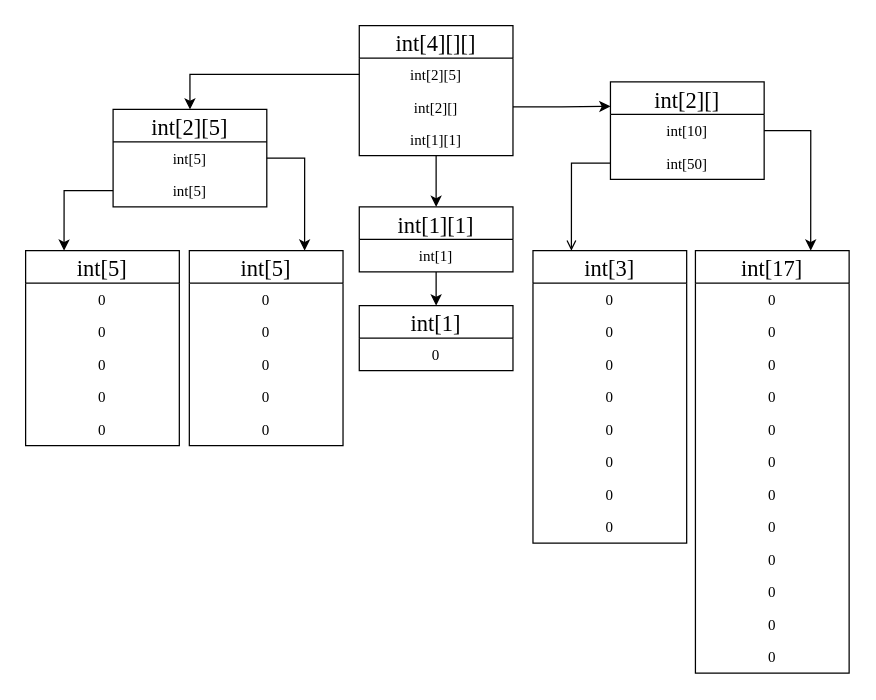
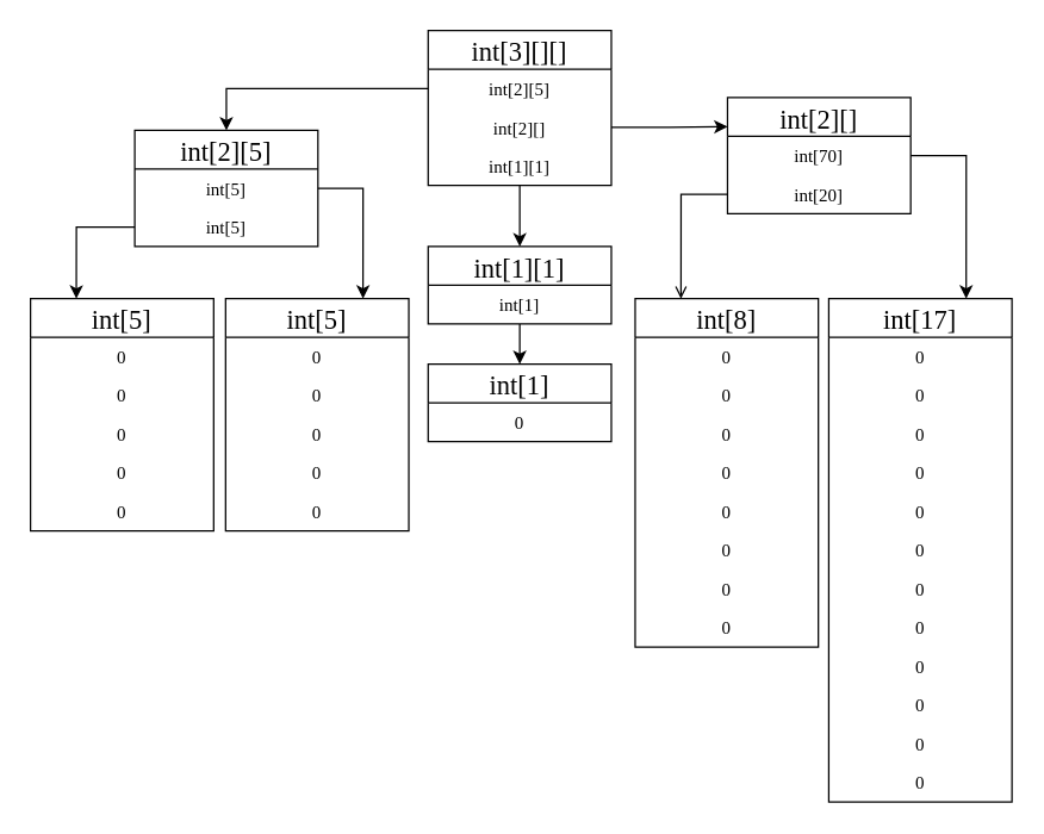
  <mxCell id="0" />
  <mxCell id="1" parent="0" />
  <mxCell id="2" style="edgeStyle=orthogonalEdgeStyle;rounded=0;orthogonalLoop=1;jettySize=auto;html=1;entryX=0.5;entryY=0;entryDx=0;entryDy=0;" edge="1" parent="1" source="3" target="15"><mxGeometry relative="1" as="geometry" /></mxCell>
- <mxCell id="3" value="int[4][][]" style="swimlane;fontStyle=0;childLayout=stackLayout;horizontal=1;startSize=26;fillColor=none;horizontalStack=0;resizeParent=1;resizeParentMax=0;resizeLast=0;collapsible=0;marginBottom=0;fontFamily=JetBrains Mono;fontSize=18;expand=1;" vertex="1" parent="1"><mxGeometry x="287" y="20" width="123" height="104" as="geometry"><mxRectangle x="650" y="388" width="77" height="26" as="alternateBounds" /></mxGeometry></mxCell>
+ <mxCell id="3" value="int[3][][]" style="swimlane;fontStyle=0;childLayout=stackLayout;horizontal=1;startSize=26;fillColor=none;horizontalStack=0;resizeParent=1;resizeParentMax=0;resizeLast=0;collapsible=0;marginBottom=0;fontFamily=JetBrains Mono;fontSize=18;expand=1;" vertex="1" parent="1"><mxGeometry x="287" y="20" width="123" height="104" as="geometry"><mxRectangle x="650" y="388" width="77" height="26" as="alternateBounds" /></mxGeometry></mxCell>
  <mxCell id="4" value="int[2][5]" style="text;strokeColor=none;fillColor=none;align=center;verticalAlign=middle;spacingLeft=4;spacingRight=4;overflow=hidden;rotatable=0;points=[[0,0.5],[1,0.5]];portConstraint=eastwest;fontFamily=JetBrains Mono;" vertex="1" parent="3"><mxGeometry y="26" width="123" height="26" as="geometry" /></mxCell>
  <mxCell id="5" value="int[2][]" style="text;strokeColor=none;fillColor=none;align=center;verticalAlign=middle;spacingLeft=4;spacingRight=4;overflow=hidden;rotatable=0;points=[[0,0.5],[1,0.5]];portConstraint=eastwest;fontFamily=JetBrains Mono;" vertex="1" parent="3"><mxGeometry y="52" width="123" height="26" as="geometry" /></mxCell>
  <mxCell id="6" value="int[1][1]" style="text;strokeColor=none;fillColor=none;align=center;verticalAlign=middle;spacingLeft=4;spacingRight=4;overflow=hidden;rotatable=0;points=[[0,0.5],[1,0.5]];portConstraint=eastwest;fontFamily=JetBrains Mono;" vertex="1" parent="3"><mxGeometry y="78" width="123" height="26" as="geometry" /></mxCell>
  <mxCell id="7" value="int[2][5]" style="swimlane;fontStyle=0;childLayout=stackLayout;horizontal=1;startSize=26;fillColor=none;horizontalStack=0;resizeParent=1;resizeParentMax=0;resizeLast=0;collapsible=0;marginBottom=0;fontFamily=JetBrains Mono;fontSize=18;expand=1;" vertex="1" parent="1"><mxGeometry x="90" y="87" width="123" height="78" as="geometry"><mxRectangle x="650" y="388" width="77" height="26" as="alternateBounds" /></mxGeometry></mxCell>
  <mxCell id="8" value="int[5]" style="text;strokeColor=none;fillColor=none;align=center;verticalAlign=middle;spacingLeft=4;spacingRight=4;overflow=hidden;rotatable=0;points=[[0,0.5],[1,0.5]];portConstraint=eastwest;fontFamily=JetBrains Mono;" vertex="1" parent="7"><mxGeometry y="26" width="123" height="26" as="geometry" /></mxCell>
  <mxCell id="9" value="int[5]" style="text;strokeColor=none;fillColor=none;align=center;verticalAlign=middle;spacingLeft=4;spacingRight=4;overflow=hidden;rotatable=0;points=[[0,0.5],[1,0.5]];portConstraint=eastwest;fontFamily=JetBrains Mono;" vertex="1" parent="7"><mxGeometry y="52" width="123" height="26" as="geometry" /></mxCell>
  <mxCell id="10" value="int[2][]" style="swimlane;fontStyle=0;childLayout=stackLayout;horizontal=1;startSize=26;fillColor=none;horizontalStack=0;resizeParent=1;resizeParentMax=0;resizeLast=0;collapsible=0;marginBottom=0;fontFamily=JetBrains Mono;fontSize=18;expand=1;" vertex="1" parent="1"><mxGeometry x="488" y="65" width="123" height="78" as="geometry"><mxRectangle x="650" y="388" width="77" height="26" as="alternateBounds" /></mxGeometry></mxCell>
- <mxCell id="11" value="int[10]" style="text;strokeColor=none;fillColor=none;align=center;verticalAlign=middle;spacingLeft=4;spacingRight=4;overflow=hidden;rotatable=0;points=[[0,0.5],[1,0.5]];portConstraint=eastwest;fontFamily=JetBrains Mono;" vertex="1" parent="10"><mxGeometry y="26" width="123" height="26" as="geometry" /></mxCell>
- <mxCell id="12" value="int[50]" style="text;strokeColor=none;fillColor=none;align=center;verticalAlign=middle;spacingLeft=4;spacingRight=4;overflow=hidden;rotatable=0;points=[[0,0.5],[1,0.5]];portConstraint=eastwest;fontFamily=JetBrains Mono;" vertex="1" parent="10"><mxGeometry y="52" width="123" height="26" as="geometry" /></mxCell>
+ <mxCell id="11" value="int[70]" style="text;strokeColor=none;fillColor=none;align=center;verticalAlign=middle;spacingLeft=4;spacingRight=4;overflow=hidden;rotatable=0;points=[[0,0.5],[1,0.5]];portConstraint=eastwest;fontFamily=JetBrains Mono;" vertex="1" parent="10"><mxGeometry y="26" width="123" height="26" as="geometry" /></mxCell>
+ <mxCell id="12" value="int[20]" style="text;strokeColor=none;fillColor=none;align=center;verticalAlign=middle;spacingLeft=4;spacingRight=4;overflow=hidden;rotatable=0;points=[[0,0.5],[1,0.5]];portConstraint=eastwest;fontFamily=JetBrains Mono;" vertex="1" parent="10"><mxGeometry y="52" width="123" height="26" as="geometry" /></mxCell>
  <mxCell id="13" style="edgeStyle=orthogonalEdgeStyle;rounded=0;orthogonalLoop=1;jettySize=auto;html=1;exitX=1;exitY=0.5;exitDx=0;exitDy=0;entryX=0;entryY=0.25;entryDx=0;entryDy=0;fontFamily=JetBrains Mono;fontSize=18;" edge="1" parent="1" source="5" target="10"><mxGeometry relative="1" as="geometry" /></mxCell>
  <mxCell id="14" style="edgeStyle=orthogonalEdgeStyle;rounded=0;orthogonalLoop=1;jettySize=auto;html=1;entryX=0.5;entryY=0;entryDx=0;entryDy=0;" edge="1" parent="1" source="15" target="17"><mxGeometry relative="1" as="geometry" /></mxCell>
  <mxCell id="15" value="int[1][1]" style="swimlane;fontStyle=0;childLayout=stackLayout;horizontal=1;startSize=26;fillColor=none;horizontalStack=0;resizeParent=1;resizeParentMax=0;resizeLast=0;collapsible=0;marginBottom=0;fontFamily=JetBrains Mono;fontSize=18;expand=1;" vertex="1" parent="1"><mxGeometry x="287" y="165" width="123" height="52" as="geometry"><mxRectangle x="650" y="388" width="77" height="26" as="alternateBounds" /></mxGeometry></mxCell>
  <mxCell id="16" value="int[1]" style="text;strokeColor=none;fillColor=none;align=center;verticalAlign=middle;spacingLeft=4;spacingRight=4;overflow=hidden;rotatable=0;points=[[0,0.5],[1,0.5]];portConstraint=eastwest;fontFamily=JetBrains Mono;" vertex="1" parent="15"><mxGeometry y="26" width="123" height="26" as="geometry" /></mxCell>
  <mxCell id="17" value="int[1]" style="swimlane;fontStyle=0;childLayout=stackLayout;horizontal=1;startSize=26;fillColor=none;horizontalStack=0;resizeParent=1;resizeParentMax=0;resizeLast=0;collapsible=0;marginBottom=0;fontFamily=JetBrains Mono;fontSize=18;expand=1;" vertex="1" parent="1"><mxGeometry x="287" y="244" width="123" height="52" as="geometry"><mxRectangle x="650" y="388" width="77" height="26" as="alternateBounds" /></mxGeometry></mxCell>
  <mxCell id="18" value="0" style="text;strokeColor=none;fillColor=none;align=center;verticalAlign=middle;spacingLeft=4;spacingRight=4;overflow=hidden;rotatable=0;points=[[0,0.5],[1,0.5]];portConstraint=eastwest;fontFamily=JetBrains Mono;" vertex="1" parent="17"><mxGeometry y="26" width="123" height="26" as="geometry" /></mxCell>
  <mxCell id="19" style="edgeStyle=orthogonalEdgeStyle;rounded=0;orthogonalLoop=1;jettySize=auto;html=1;exitX=0;exitY=0.5;exitDx=0;exitDy=0;entryX=0.5;entryY=0;entryDx=0;entryDy=0;" edge="1" parent="1" source="4" target="7"><mxGeometry relative="1" as="geometry" /></mxCell>
  <mxCell id="20" value="int[5]" style="swimlane;fontStyle=0;childLayout=stackLayout;horizontal=1;startSize=26;fillColor=none;horizontalStack=0;resizeParent=1;resizeParentMax=0;resizeLast=0;collapsible=0;marginBottom=0;fontFamily=JetBrains Mono;fontSize=18;expand=1;" vertex="1" parent="1"><mxGeometry x="20" y="200" width="123" height="156" as="geometry"><mxRectangle x="650" y="388" width="77" height="26" as="alternateBounds" /></mxGeometry></mxCell>
  <mxCell id="21" value="0" style="text;strokeColor=none;fillColor=none;align=center;verticalAlign=middle;spacingLeft=4;spacingRight=4;overflow=hidden;rotatable=0;points=[[0,0.5],[1,0.5]];portConstraint=eastwest;fontFamily=JetBrains Mono;" vertex="1" parent="20"><mxGeometry y="26" width="123" height="26" as="geometry" /></mxCell>
  <mxCell id="22" value="0" style="text;strokeColor=none;fillColor=none;align=center;verticalAlign=middle;spacingLeft=4;spacingRight=4;overflow=hidden;rotatable=0;points=[[0,0.5],[1,0.5]];portConstraint=eastwest;fontFamily=JetBrains Mono;" vertex="1" parent="20"><mxGeometry y="52" width="123" height="26" as="geometry" /></mxCell>
  <mxCell id="23" value="0" style="text;strokeColor=none;fillColor=none;align=center;verticalAlign=middle;spacingLeft=4;spacingRight=4;overflow=hidden;rotatable=0;points=[[0,0.5],[1,0.5]];portConstraint=eastwest;fontFamily=JetBrains Mono;" vertex="1" parent="20"><mxGeometry y="78" width="123" height="26" as="geometry" /></mxCell>
  <mxCell id="24" value="0" style="text;strokeColor=none;fillColor=none;align=center;verticalAlign=middle;spacingLeft=4;spacingRight=4;overflow=hidden;rotatable=0;points=[[0,0.5],[1,0.5]];portConstraint=eastwest;fontFamily=JetBrains Mono;" vertex="1" parent="20"><mxGeometry y="104" width="123" height="26" as="geometry" /></mxCell>
  <mxCell id="25" value="0" style="text;strokeColor=none;fillColor=none;align=center;verticalAlign=middle;spacingLeft=4;spacingRight=4;overflow=hidden;rotatable=0;points=[[0,0.5],[1,0.5]];portConstraint=eastwest;fontFamily=JetBrains Mono;" vertex="1" parent="20"><mxGeometry y="130" width="123" height="26" as="geometry" /></mxCell>
  <mxCell id="26" value="int[5]" style="swimlane;fontStyle=0;childLayout=stackLayout;horizontal=1;startSize=26;fillColor=none;horizontalStack=0;resizeParent=1;resizeParentMax=0;resizeLast=0;collapsible=0;marginBottom=0;fontFamily=JetBrains Mono;fontSize=18;expand=1;" vertex="1" parent="1"><mxGeometry x="151" y="200" width="123" height="156" as="geometry"><mxRectangle x="650" y="388" width="77" height="26" as="alternateBounds" /></mxGeometry></mxCell>
  <mxCell id="27" value="0" style="text;strokeColor=none;fillColor=none;align=center;verticalAlign=middle;spacingLeft=4;spacingRight=4;overflow=hidden;rotatable=0;points=[[0,0.5],[1,0.5]];portConstraint=eastwest;fontFamily=JetBrains Mono;" vertex="1" parent="26"><mxGeometry y="26" width="123" height="26" as="geometry" /></mxCell>
  <mxCell id="28" value="0" style="text;strokeColor=none;fillColor=none;align=center;verticalAlign=middle;spacingLeft=4;spacingRight=4;overflow=hidden;rotatable=0;points=[[0,0.5],[1,0.5]];portConstraint=eastwest;fontFamily=JetBrains Mono;" vertex="1" parent="26"><mxGeometry y="52" width="123" height="26" as="geometry" /></mxCell>
  <mxCell id="29" value="0" style="text;strokeColor=none;fillColor=none;align=center;verticalAlign=middle;spacingLeft=4;spacingRight=4;overflow=hidden;rotatable=0;points=[[0,0.5],[1,0.5]];portConstraint=eastwest;fontFamily=JetBrains Mono;" vertex="1" parent="26"><mxGeometry y="78" width="123" height="26" as="geometry" /></mxCell>
  <mxCell id="30" value="0" style="text;strokeColor=none;fillColor=none;align=center;verticalAlign=middle;spacingLeft=4;spacingRight=4;overflow=hidden;rotatable=0;points=[[0,0.5],[1,0.5]];portConstraint=eastwest;fontFamily=JetBrains Mono;" vertex="1" parent="26"><mxGeometry y="104" width="123" height="26" as="geometry" /></mxCell>
  <mxCell id="31" value="0" style="text;strokeColor=none;fillColor=none;align=center;verticalAlign=middle;spacingLeft=4;spacingRight=4;overflow=hidden;rotatable=0;points=[[0,0.5],[1,0.5]];portConstraint=eastwest;fontFamily=JetBrains Mono;" vertex="1" parent="26"><mxGeometry y="130" width="123" height="26" as="geometry" /></mxCell>
  <mxCell id="32" style="edgeStyle=orthogonalEdgeStyle;rounded=0;orthogonalLoop=1;jettySize=auto;html=1;exitX=0;exitY=0.5;exitDx=0;exitDy=0;entryX=0.25;entryY=0;entryDx=0;entryDy=0;" edge="1" parent="1" source="9" target="20"><mxGeometry relative="1" as="geometry" /></mxCell>
  <mxCell id="33" style="edgeStyle=orthogonalEdgeStyle;rounded=0;orthogonalLoop=1;jettySize=auto;html=1;exitX=1;exitY=0.5;exitDx=0;exitDy=0;entryX=0.75;entryY=0;entryDx=0;entryDy=0;" edge="1" parent="1" source="8" target="26"><mxGeometry relative="1" as="geometry" /></mxCell>
- <mxCell id="34" value="int[3]" style="swimlane;fontStyle=0;childLayout=stackLayout;horizontal=1;startSize=26;fillColor=none;horizontalStack=0;resizeParent=1;resizeParentMax=0;resizeLast=0;collapsible=0;marginBottom=0;fontFamily=JetBrains Mono;fontSize=18;expand=1;" vertex="1" parent="1"><mxGeometry x="426" y="200" width="123" height="234" as="geometry"><mxRectangle x="650" y="388" width="77" height="26" as="alternateBounds" /></mxGeometry></mxCell>
+ <mxCell id="34" value="int[8]" style="swimlane;fontStyle=0;childLayout=stackLayout;horizontal=1;startSize=26;fillColor=none;horizontalStack=0;resizeParent=1;resizeParentMax=0;resizeLast=0;collapsible=0;marginBottom=0;fontFamily=JetBrains Mono;fontSize=18;expand=1;" vertex="1" parent="1"><mxGeometry x="426" y="200" width="123" height="234" as="geometry"><mxRectangle x="650" y="388" width="77" height="26" as="alternateBounds" /></mxGeometry></mxCell>
  <mxCell id="35" value="0" style="text;strokeColor=none;fillColor=none;align=center;verticalAlign=middle;spacingLeft=4;spacingRight=4;overflow=hidden;rotatable=0;points=[[0,0.5],[1,0.5]];portConstraint=eastwest;fontFamily=JetBrains Mono;" vertex="1" parent="34"><mxGeometry y="26" width="123" height="26" as="geometry" /></mxCell>
  <mxCell id="36" value="0" style="text;strokeColor=none;fillColor=none;align=center;verticalAlign=middle;spacingLeft=4;spacingRight=4;overflow=hidden;rotatable=0;points=[[0,0.5],[1,0.5]];portConstraint=eastwest;fontFamily=JetBrains Mono;" vertex="1" parent="34"><mxGeometry y="52" width="123" height="26" as="geometry" /></mxCell>
  <mxCell id="37" value="0" style="text;strokeColor=none;fillColor=none;align=center;verticalAlign=middle;spacingLeft=4;spacingRight=4;overflow=hidden;rotatable=0;points=[[0,0.5],[1,0.5]];portConstraint=eastwest;fontFamily=JetBrains Mono;" vertex="1" parent="34"><mxGeometry y="78" width="123" height="26" as="geometry" /></mxCell>
  <mxCell id="38" value="0" style="text;strokeColor=none;fillColor=none;align=center;verticalAlign=middle;spacingLeft=4;spacingRight=4;overflow=hidden;rotatable=0;points=[[0,0.5],[1,0.5]];portConstraint=eastwest;fontFamily=JetBrains Mono;" vertex="1" parent="34"><mxGeometry y="104" width="123" height="26" as="geometry" /></mxCell>
  <mxCell id="39" value="0" style="text;strokeColor=none;fillColor=none;align=center;verticalAlign=middle;spacingLeft=4;spacingRight=4;overflow=hidden;rotatable=0;points=[[0,0.5],[1,0.5]];portConstraint=eastwest;fontFamily=JetBrains Mono;" vertex="1" parent="34"><mxGeometry y="130" width="123" height="26" as="geometry" /></mxCell>
  <mxCell id="40" value="0" style="text;strokeColor=none;fillColor=none;align=center;verticalAlign=middle;spacingLeft=4;spacingRight=4;overflow=hidden;rotatable=0;points=[[0,0.5],[1,0.5]];portConstraint=eastwest;fontFamily=JetBrains Mono;" vertex="1" parent="34"><mxGeometry y="156" width="123" height="26" as="geometry" /></mxCell>
  <mxCell id="41" value="0" style="text;strokeColor=none;fillColor=none;align=center;verticalAlign=middle;spacingLeft=4;spacingRight=4;overflow=hidden;rotatable=0;points=[[0,0.5],[1,0.5]];portConstraint=eastwest;fontFamily=JetBrains Mono;" vertex="1" parent="34"><mxGeometry y="182" width="123" height="26" as="geometry" /></mxCell>
  <mxCell id="42" value="0" style="text;strokeColor=none;fillColor=none;align=center;verticalAlign=middle;spacingLeft=4;spacingRight=4;overflow=hidden;rotatable=0;points=[[0,0.5],[1,0.5]];portConstraint=eastwest;fontFamily=JetBrains Mono;" vertex="1" parent="34"><mxGeometry y="208" width="123" height="26" as="geometry" /></mxCell>
  <mxCell id="43" value="int[17]" style="swimlane;fontStyle=0;childLayout=stackLayout;horizontal=1;startSize=26;fillColor=none;horizontalStack=0;resizeParent=1;resizeParentMax=0;resizeLast=0;collapsible=0;marginBottom=0;fontFamily=JetBrains Mono;fontSize=18;expand=1;" vertex="1" parent="1"><mxGeometry x="556" y="200" width="123" height="338" as="geometry"><mxRectangle x="650" y="388" width="77" height="26" as="alternateBounds" /></mxGeometry></mxCell>
  <mxCell id="44" value="0" style="text;strokeColor=none;fillColor=none;align=center;verticalAlign=middle;spacingLeft=4;spacingRight=4;overflow=hidden;rotatable=0;points=[[0,0.5],[1,0.5]];portConstraint=eastwest;fontFamily=JetBrains Mono;" vertex="1" parent="43"><mxGeometry y="26" width="123" height="26" as="geometry" /></mxCell>
  <mxCell id="45" value="0" style="text;strokeColor=none;fillColor=none;align=center;verticalAlign=middle;spacingLeft=4;spacingRight=4;overflow=hidden;rotatable=0;points=[[0,0.5],[1,0.5]];portConstraint=eastwest;fontFamily=JetBrains Mono;" vertex="1" parent="43"><mxGeometry y="52" width="123" height="26" as="geometry" /></mxCell>
  <mxCell id="46" value="0" style="text;strokeColor=none;fillColor=none;align=center;verticalAlign=middle;spacingLeft=4;spacingRight=4;overflow=hidden;rotatable=0;points=[[0,0.5],[1,0.5]];portConstraint=eastwest;fontFamily=JetBrains Mono;" vertex="1" parent="43"><mxGeometry y="78" width="123" height="26" as="geometry" /></mxCell>
  <mxCell id="47" value="0" style="text;strokeColor=none;fillColor=none;align=center;verticalAlign=middle;spacingLeft=4;spacingRight=4;overflow=hidden;rotatable=0;points=[[0,0.5],[1,0.5]];portConstraint=eastwest;fontFamily=JetBrains Mono;" vertex="1" parent="43"><mxGeometry y="104" width="123" height="26" as="geometry" /></mxCell>
  <mxCell id="48" value="0" style="text;strokeColor=none;fillColor=none;align=center;verticalAlign=middle;spacingLeft=4;spacingRight=4;overflow=hidden;rotatable=0;points=[[0,0.5],[1,0.5]];portConstraint=eastwest;fontFamily=JetBrains Mono;" vertex="1" parent="43"><mxGeometry y="130" width="123" height="26" as="geometry" /></mxCell>
  <mxCell id="49" value="0" style="text;strokeColor=none;fillColor=none;align=center;verticalAlign=middle;spacingLeft=4;spacingRight=4;overflow=hidden;rotatable=0;points=[[0,0.5],[1,0.5]];portConstraint=eastwest;fontFamily=JetBrains Mono;" vertex="1" parent="43"><mxGeometry y="156" width="123" height="26" as="geometry" /></mxCell>
  <mxCell id="50" value="0" style="text;strokeColor=none;fillColor=none;align=center;verticalAlign=middle;spacingLeft=4;spacingRight=4;overflow=hidden;rotatable=0;points=[[0,0.5],[1,0.5]];portConstraint=eastwest;fontFamily=JetBrains Mono;" vertex="1" parent="43"><mxGeometry y="182" width="123" height="26" as="geometry" /></mxCell>
  <mxCell id="51" value="0" style="text;strokeColor=none;fillColor=none;align=center;verticalAlign=middle;spacingLeft=4;spacingRight=4;overflow=hidden;rotatable=0;points=[[0,0.5],[1,0.5]];portConstraint=eastwest;fontFamily=JetBrains Mono;" vertex="1" parent="43"><mxGeometry y="208" width="123" height="26" as="geometry" /></mxCell>
  <mxCell id="52" value="0" style="text;strokeColor=none;fillColor=none;align=center;verticalAlign=middle;spacingLeft=4;spacingRight=4;overflow=hidden;rotatable=0;points=[[0,0.5],[1,0.5]];portConstraint=eastwest;fontFamily=JetBrains Mono;" vertex="1" parent="43"><mxGeometry y="234" width="123" height="26" as="geometry" /></mxCell>
  <mxCell id="53" value="0" style="text;strokeColor=none;fillColor=none;align=center;verticalAlign=middle;spacingLeft=4;spacingRight=4;overflow=hidden;rotatable=0;points=[[0,0.5],[1,0.5]];portConstraint=eastwest;fontFamily=JetBrains Mono;" vertex="1" parent="43"><mxGeometry y="260" width="123" height="26" as="geometry" /></mxCell>
  <mxCell id="54" value="0" style="text;strokeColor=none;fillColor=none;align=center;verticalAlign=middle;spacingLeft=4;spacingRight=4;overflow=hidden;rotatable=0;points=[[0,0.5],[1,0.5]];portConstraint=eastwest;fontFamily=JetBrains Mono;" vertex="1" parent="43"><mxGeometry y="286" width="123" height="26" as="geometry" /></mxCell>
  <mxCell id="55" value="0" style="text;strokeColor=none;fillColor=none;align=center;verticalAlign=middle;spacingLeft=4;spacingRight=4;overflow=hidden;rotatable=0;points=[[0,0.5],[1,0.5]];portConstraint=eastwest;fontFamily=JetBrains Mono;" vertex="1" parent="43"><mxGeometry y="312" width="123" height="26" as="geometry" /></mxCell>
  <mxCell id="56" style="edgeStyle=orthogonalEdgeStyle;rounded=0;orthogonalLoop=1;jettySize=auto;html=1;exitX=0;exitY=0.5;exitDx=0;exitDy=0;entryX=0.25;entryY=0;entryDx=0;entryDy=0;endArrow=open;" edge="1" parent="1" source="12" target="34"><mxGeometry relative="1" as="geometry" /></mxCell>
  <mxCell id="57" style="edgeStyle=orthogonalEdgeStyle;rounded=0;orthogonalLoop=1;jettySize=auto;html=1;exitX=1;exitY=0.5;exitDx=0;exitDy=0;entryX=0.75;entryY=0;entryDx=0;entryDy=0;" edge="1" parent="1" source="11" target="43"><mxGeometry relative="1" as="geometry" /></mxCell>
